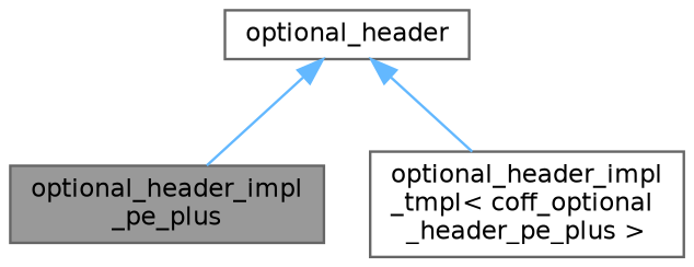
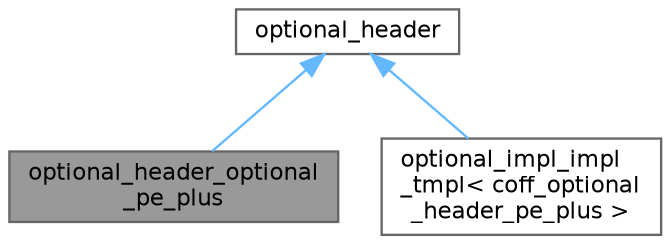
  digraph {
    node [color=gray40 fillcolor=white fontname=Helvetica fontsize=10 shape=box style=filled]
    edge [color=steelblue1 dir=back fontname=Helvetica fontsize=10 labelfontname=Helvetica labelfontsize=10 style=solid]
-   n1 [fillcolor=grey60 fontcolor=black height=0.2 label="optional_header_impl\l_pe_plus" width=0.4]
-   n2 [height=0.2 label="optional_header_impl\l_tmpl\< coff_optional\l_header_pe_plus \>" width=0.4]
+   n1 [fillcolor=grey60 fontcolor=black height=0.2 label="optional_header_optional\l_pe_plus" width=0.4]
+   n2 [height=0.2 label="optional_impl_impl\l_tmpl\< coff_optional\l_header_pe_plus \>" width=0.4]
    n3 [height=0.2 label=optional_header width=0.4]
    n3 -> n1
    n3 -> n2
  }
